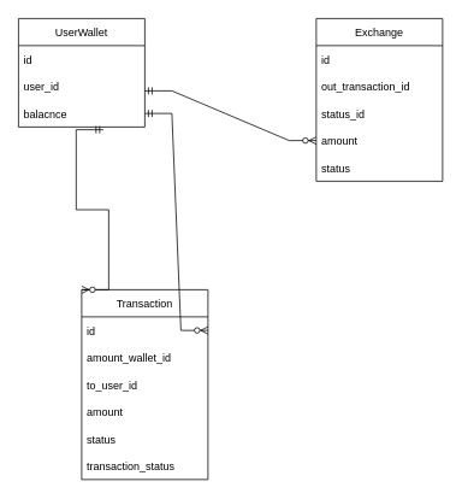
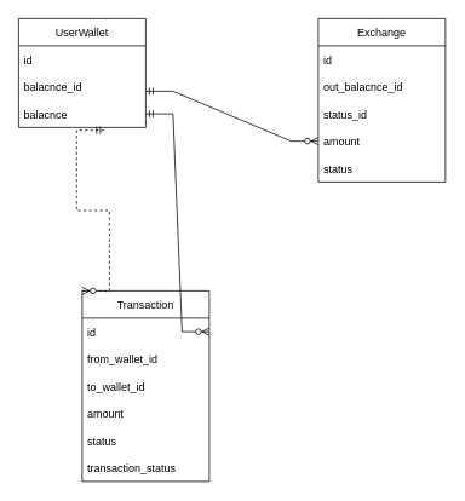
  <mxCell id="0" />
  <mxCell id="1" parent="0" />
  <mxCell id="2" value="UserWallet" style="swimlane;fontStyle=0;childLayout=stackLayout;horizontal=1;startSize=30;horizontalStack=0;resizeParent=1;resizeParentMax=0;resizeLast=0;collapsible=1;marginBottom=0;" parent="1" vertex="1"><mxGeometry x="20" y="20" width="140" height="120" as="geometry" /></mxCell>
  <mxCell id="3" value="id" style="text;strokeColor=none;fillColor=none;align=left;verticalAlign=middle;spacingLeft=4;spacingRight=4;overflow=hidden;points=[[0,0.5],[1,0.5]];portConstraint=eastwest;rotatable=0;" parent="2" vertex="1"><mxGeometry y="30" width="140" height="30" as="geometry" /></mxCell>
- <mxCell id="4" value="user_id" style="text;strokeColor=none;fillColor=none;align=left;verticalAlign=middle;spacingLeft=4;spacingRight=4;overflow=hidden;points=[[0,0.5],[1,0.5]];portConstraint=eastwest;rotatable=0;" parent="2" vertex="1"><mxGeometry y="60" width="140" height="30" as="geometry" /></mxCell>
+ <mxCell id="4" value="balacnce_id" style="text;strokeColor=none;fillColor=none;align=left;verticalAlign=middle;spacingLeft=4;spacingRight=4;overflow=hidden;points=[[0,0.5],[1,0.5]];portConstraint=eastwest;rotatable=0;" parent="2" vertex="1"><mxGeometry y="60" width="140" height="30" as="geometry" /></mxCell>
  <mxCell id="5" value="balacnce" style="text;strokeColor=none;fillColor=none;align=left;verticalAlign=middle;spacingLeft=4;spacingRight=4;overflow=hidden;points=[[0,0.5],[1,0.5]];portConstraint=eastwest;rotatable=0;" parent="2" vertex="1"><mxGeometry y="90" width="140" height="30" as="geometry" /></mxCell>
  <mxCell id="6" value="Exchange" style="swimlane;fontStyle=0;childLayout=stackLayout;horizontal=1;startSize=30;horizontalStack=0;resizeParent=1;resizeParentMax=0;resizeLast=0;collapsible=1;marginBottom=0;" parent="1" vertex="1"><mxGeometry x="350" y="20" width="140" height="180" as="geometry" /></mxCell>
  <mxCell id="7" value="id" style="text;strokeColor=none;fillColor=none;align=left;verticalAlign=middle;spacingLeft=4;spacingRight=4;overflow=hidden;points=[[0,0.5],[1,0.5]];portConstraint=eastwest;rotatable=0;" parent="6" vertex="1"><mxGeometry y="30" width="140" height="30" as="geometry" /></mxCell>
- <mxCell id="8" value="out_transaction_id" style="text;strokeColor=none;fillColor=none;align=left;verticalAlign=middle;spacingLeft=4;spacingRight=4;overflow=hidden;points=[[0,0.5],[1,0.5]];portConstraint=eastwest;rotatable=0;" parent="6" vertex="1"><mxGeometry y="60" width="140" height="30" as="geometry" /></mxCell>
+ <mxCell id="8" value="out_balacnce_id" style="text;strokeColor=none;fillColor=none;align=left;verticalAlign=middle;spacingLeft=4;spacingRight=4;overflow=hidden;points=[[0,0.5],[1,0.5]];portConstraint=eastwest;rotatable=0;" parent="6" vertex="1"><mxGeometry y="60" width="140" height="30" as="geometry" /></mxCell>
  <mxCell id="9" value="status_id" style="text;strokeColor=none;fillColor=none;align=left;verticalAlign=middle;spacingLeft=4;spacingRight=4;overflow=hidden;points=[[0,0.5],[1,0.5]];portConstraint=eastwest;rotatable=0;" parent="6" vertex="1"><mxGeometry y="90" width="140" height="30" as="geometry" /></mxCell>
  <mxCell id="10" value="amount" style="text;strokeColor=none;fillColor=none;align=left;verticalAlign=middle;spacingLeft=4;spacingRight=4;overflow=hidden;points=[[0,0.5],[1,0.5]];portConstraint=eastwest;rotatable=0;" parent="6" vertex="1"><mxGeometry y="120" width="140" height="30" as="geometry" /></mxCell>
  <mxCell id="11" value="status" style="text;strokeColor=none;fillColor=none;align=left;verticalAlign=middle;spacingLeft=4;spacingRight=4;overflow=hidden;points=[[0,0.5],[1,0.5]];portConstraint=eastwest;rotatable=0;" parent="6" vertex="1"><mxGeometry y="150" width="140" height="30" as="geometry" /></mxCell>
  <mxCell id="12" value="Transaction" style="swimlane;fontStyle=0;childLayout=stackLayout;horizontal=1;startSize=30;horizontalStack=0;resizeParent=1;resizeParentMax=0;resizeLast=0;collapsible=1;marginBottom=0;" parent="1" vertex="1"><mxGeometry x="90" y="320" width="140" height="210" as="geometry" /></mxCell>
  <mxCell id="13" value="id" style="text;strokeColor=none;fillColor=none;align=left;verticalAlign=middle;spacingLeft=4;spacingRight=4;overflow=hidden;points=[[0,0.5],[1,0.5]];portConstraint=eastwest;rotatable=0;" parent="12" vertex="1"><mxGeometry y="30" width="140" height="30" as="geometry" /></mxCell>
- <mxCell id="14" value="amount_wallet_id" style="text;strokeColor=none;fillColor=none;align=left;verticalAlign=middle;spacingLeft=4;spacingRight=4;overflow=hidden;points=[[0,0.5],[1,0.5]];portConstraint=eastwest;rotatable=0;" parent="12" vertex="1"><mxGeometry y="60" width="140" height="30" as="geometry" /></mxCell>
- <mxCell id="15" value="to_user_id" style="text;strokeColor=none;fillColor=none;align=left;verticalAlign=middle;spacingLeft=4;spacingRight=4;overflow=hidden;points=[[0,0.5],[1,0.5]];portConstraint=eastwest;rotatable=0;" parent="12" vertex="1"><mxGeometry y="90" width="140" height="30" as="geometry" /></mxCell>
+ <mxCell id="14" value="from_wallet_id" style="text;strokeColor=none;fillColor=none;align=left;verticalAlign=middle;spacingLeft=4;spacingRight=4;overflow=hidden;points=[[0,0.5],[1,0.5]];portConstraint=eastwest;rotatable=0;" parent="12" vertex="1"><mxGeometry y="60" width="140" height="30" as="geometry" /></mxCell>
+ <mxCell id="15" value="to_wallet_id" style="text;strokeColor=none;fillColor=none;align=left;verticalAlign=middle;spacingLeft=4;spacingRight=4;overflow=hidden;points=[[0,0.5],[1,0.5]];portConstraint=eastwest;rotatable=0;" parent="12" vertex="1"><mxGeometry y="90" width="140" height="30" as="geometry" /></mxCell>
  <mxCell id="16" value="amount" style="text;strokeColor=none;fillColor=none;align=left;verticalAlign=middle;spacingLeft=4;spacingRight=4;overflow=hidden;points=[[0,0.5],[1,0.5]];portConstraint=eastwest;rotatable=0;" parent="12" vertex="1"><mxGeometry y="120" width="140" height="30" as="geometry" /></mxCell>
  <mxCell id="17" value="status" style="text;strokeColor=none;fillColor=none;align=left;verticalAlign=middle;spacingLeft=4;spacingRight=4;overflow=hidden;points=[[0,0.5],[1,0.5]];portConstraint=eastwest;rotatable=0;" parent="12" vertex="1"><mxGeometry y="150" width="140" height="30" as="geometry" /></mxCell>
  <mxCell id="18" value="transaction_status" style="text;strokeColor=none;fillColor=none;align=left;verticalAlign=middle;spacingLeft=4;spacingRight=4;overflow=hidden;points=[[0,0.5],[1,0.5]];portConstraint=eastwest;rotatable=0;" parent="12" vertex="1"><mxGeometry y="180" width="140" height="30" as="geometry" /></mxCell>
  <mxCell id="19" value="" style="edgeStyle=entityRelationEdgeStyle;fontSize=12;html=1;endArrow=ERzeroToMany;startArrow=ERmandOne;rounded=0;entryX=0;entryY=0.5;entryDx=0;entryDy=0;" parent="1" target="10" edge="1"><mxGeometry width="100" height="100" relative="1" as="geometry"><mxPoint x="160" y="100" as="sourcePoint" /><mxPoint x="260" y="0" as="targetPoint" /></mxGeometry></mxCell>
- <mxCell id="20" value="" style="edgeStyle=entityRelationEdgeStyle;fontSize=12;html=1;endArrow=ERzeroToMany;startArrow=ERmandOne;rounded=0;exitX=0.671;exitY=1.1;exitDx=0;exitDy=0;entryX=0;entryY=0;entryDx=0;entryDy=0;exitPerimeter=0;" parent="1" source="5" target="12" edge="1"><mxGeometry width="100" height="100" relative="1" as="geometry"><mxPoint x="200" y="210" as="sourcePoint" /><mxPoint x="300" y="110" as="targetPoint" /></mxGeometry></mxCell>
+ <mxCell id="20" value="" style="edgeStyle=entityRelationEdgeStyle;fontSize=12;html=1;endArrow=ERzeroToMany;startArrow=ERmandOne;rounded=0;exitX=0.671;exitY=1.1;exitDx=0;exitDy=0;entryX=0;entryY=0;entryDx=0;entryDy=0;exitPerimeter=0;dashed=1;" parent="1" source="5" target="12" edge="1"><mxGeometry width="100" height="100" relative="1" as="geometry"><mxPoint x="200" y="210" as="sourcePoint" /><mxPoint x="300" y="110" as="targetPoint" /></mxGeometry></mxCell>
  <mxCell id="21" value="" style="edgeStyle=entityRelationEdgeStyle;fontSize=12;html=1;endArrow=ERzeroToMany;startArrow=ERmandOne;rounded=0;exitX=1;exitY=0.5;exitDx=0;exitDy=0;entryX=1;entryY=0.5;entryDx=0;entryDy=0;" parent="1" source="5" target="13" edge="1"><mxGeometry width="100" height="100" relative="1" as="geometry"><mxPoint x="200" y="210" as="sourcePoint" /><mxPoint x="300" y="110" as="targetPoint" /></mxGeometry></mxCell>
